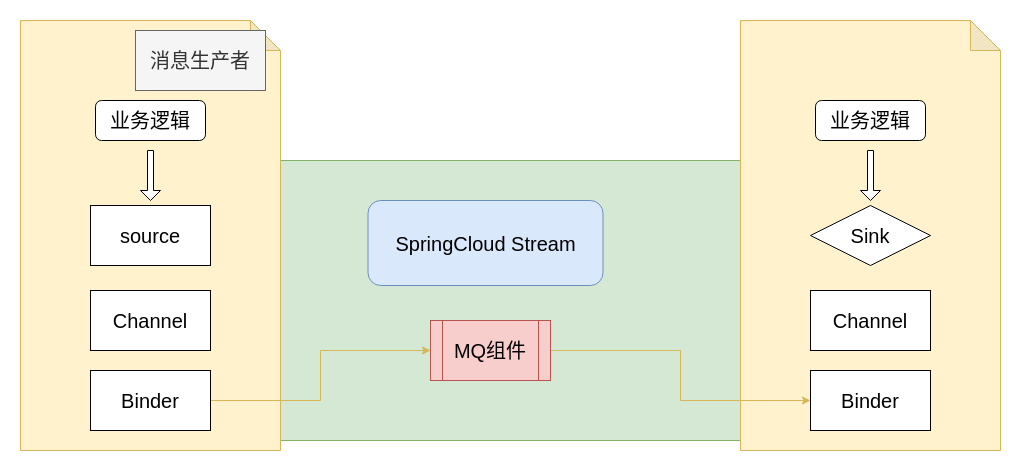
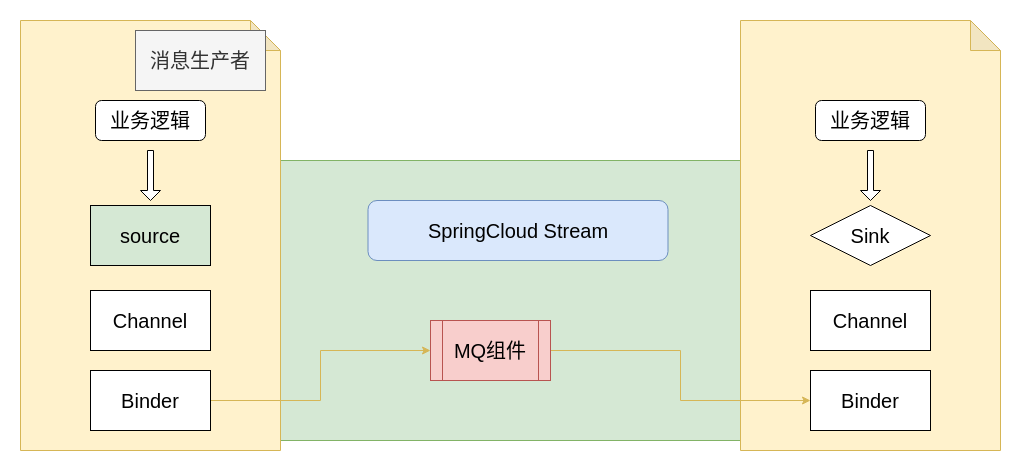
  <mxCell id="0" />
  <mxCell id="1" parent="0" />
  <mxCell id="2" value="" style="rounded=1;whiteSpace=wrap;html=1;fontSize=20;fillColor=#d5e8d4;strokeColor=#82b366;" vertex="1" parent="1"><mxGeometry x="55" y="160" width="925" height="280" as="geometry" /></mxCell>
  <mxCell id="3" value="" style="shape=note;whiteSpace=wrap;html=1;backgroundOutline=1;darkOpacity=0.05;fillColor=#fff2cc;strokeColor=#d6b656;" vertex="1" parent="1"><mxGeometry x="20" y="20" width="260" height="430" as="geometry" /></mxCell>
  <mxCell id="4" value="" style="shape=note;whiteSpace=wrap;html=1;backgroundOutline=1;darkOpacity=0.05;shadow=0;fillColor=#fff2cc;strokeColor=#d6b656;" vertex="1" parent="1"><mxGeometry x="740" y="20" width="260" height="430" as="geometry" /></mxCell>
  <mxCell id="5" value="消息生产者" style="rounded=0;whiteSpace=wrap;html=1;fontSize=20;fillColor=#f5f5f5;strokeColor=#666666;fontColor=#333333;" vertex="1" parent="1"><mxGeometry x="135" y="30" width="130" height="60" as="geometry" /></mxCell>
  <mxCell id="6" value="业务逻辑" style="rounded=1;whiteSpace=wrap;html=1;fontSize=20;" vertex="1" parent="1"><mxGeometry x="95" y="100" width="110" height="40" as="geometry" /></mxCell>
- <mxCell id="7" value="source" style="rounded=0;whiteSpace=wrap;html=1;fontSize=20;" vertex="1" parent="1"><mxGeometry x="90" y="205" width="120" height="60" as="geometry" /></mxCell>
+ <mxCell id="7" value="source" style="rounded=0;whiteSpace=wrap;html=1;fontSize=20;fillColor=#d5e8d4;" vertex="1" parent="1"><mxGeometry x="90" y="205" width="120" height="60" as="geometry" /></mxCell>
  <mxCell id="8" value="Channel" style="rounded=0;whiteSpace=wrap;html=1;fontSize=20;" vertex="1" parent="1"><mxGeometry x="90" y="290" width="120" height="60" as="geometry" /></mxCell>
  <mxCell id="9" style="edgeStyle=orthogonalEdgeStyle;rounded=0;orthogonalLoop=1;jettySize=auto;html=1;fontSize=20;fillColor=#fff2cc;strokeColor=#d6b656;" edge="1" parent="1" source="10" target="18"><mxGeometry relative="1" as="geometry" /></mxCell>
  <mxCell id="10" value="Binder" style="rounded=0;whiteSpace=wrap;html=1;fontSize=20;" vertex="1" parent="1"><mxGeometry x="90" y="370" width="120" height="60" as="geometry" /></mxCell>
  <mxCell id="11" value="" style="shape=singleArrow;direction=south;whiteSpace=wrap;html=1;fontSize=20;" vertex="1" parent="1"><mxGeometry x="140" y="150" width="20" height="50" as="geometry" /></mxCell>
  <mxCell id="12" value="业务逻辑" style="rounded=1;whiteSpace=wrap;html=1;fontSize=20;" vertex="1" parent="1"><mxGeometry x="815" y="100" width="110" height="40" as="geometry" /></mxCell>
  <mxCell id="13" value="Sink" style="rhombus;whiteSpace=wrap;html=1;fontSize=20;" vertex="1" parent="1"><mxGeometry x="810" y="205" width="120" height="60" as="geometry" /></mxCell>
  <mxCell id="14" value="Channel" style="rounded=0;whiteSpace=wrap;html=1;fontSize=20;" vertex="1" parent="1"><mxGeometry x="810" y="290" width="120" height="60" as="geometry" /></mxCell>
  <mxCell id="15" value="Binder" style="rounded=0;whiteSpace=wrap;html=1;fontSize=20;" vertex="1" parent="1"><mxGeometry x="810" y="370" width="120" height="60" as="geometry" /></mxCell>
  <mxCell id="16" value="" style="shape=singleArrow;direction=south;whiteSpace=wrap;html=1;fontSize=20;" vertex="1" parent="1"><mxGeometry x="860" y="150" width="20" height="50" as="geometry" /></mxCell>
  <mxCell id="17" style="edgeStyle=orthogonalEdgeStyle;rounded=0;orthogonalLoop=1;jettySize=auto;html=1;fontSize=20;fillColor=#fff2cc;strokeColor=#d6b656;fontStyle=1" edge="1" parent="1" source="18" target="15"><mxGeometry relative="1" as="geometry" /></mxCell>
  <mxCell id="18" value="MQ组件" style="shape=process;whiteSpace=wrap;html=1;backgroundOutline=1;fontSize=20;fillColor=#f8cecc;strokeColor=#b85450;" vertex="1" parent="1"><mxGeometry x="430" y="320" width="120" height="60" as="geometry" /></mxCell>
- <mxCell id="19" value="SpringCloud Stream" style="rounded=1;whiteSpace=wrap;html=1;shadow=0;fontSize=20;fillColor=#dae8fc;strokeColor=#6c8ebf;" vertex="1" parent="1"><mxGeometry x="367.5" y="200" width="235" height="85" as="geometry" /></mxCell>
+ <mxCell id="19" value="SpringCloud Stream" style="rounded=1;whiteSpace=wrap;html=1;shadow=0;fontSize=20;fillColor=#dae8fc;strokeColor=#6c8ebf;" vertex="1" parent="1"><mxGeometry x="367.5" y="200" width="300" height="60" as="geometry" /></mxCell>
